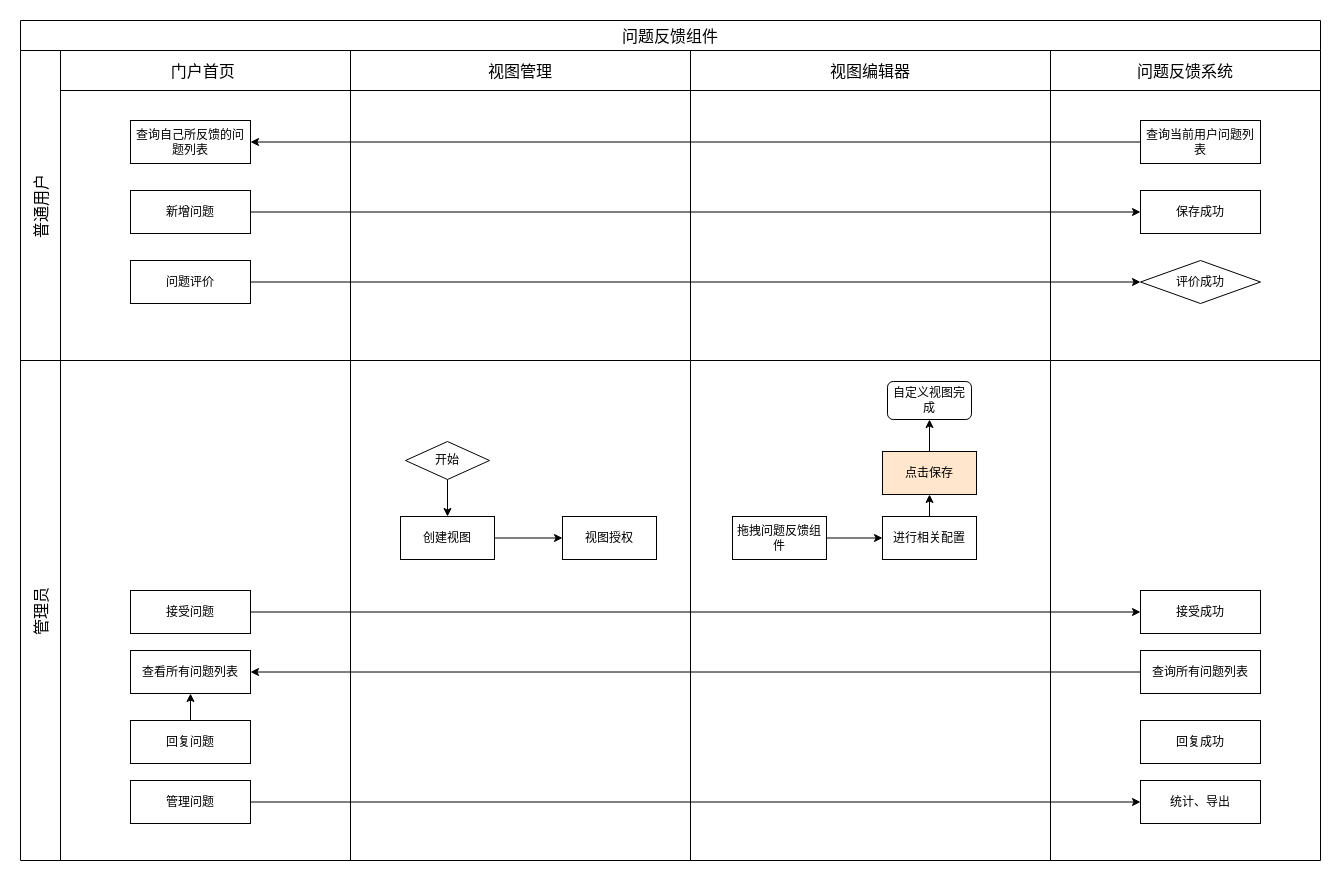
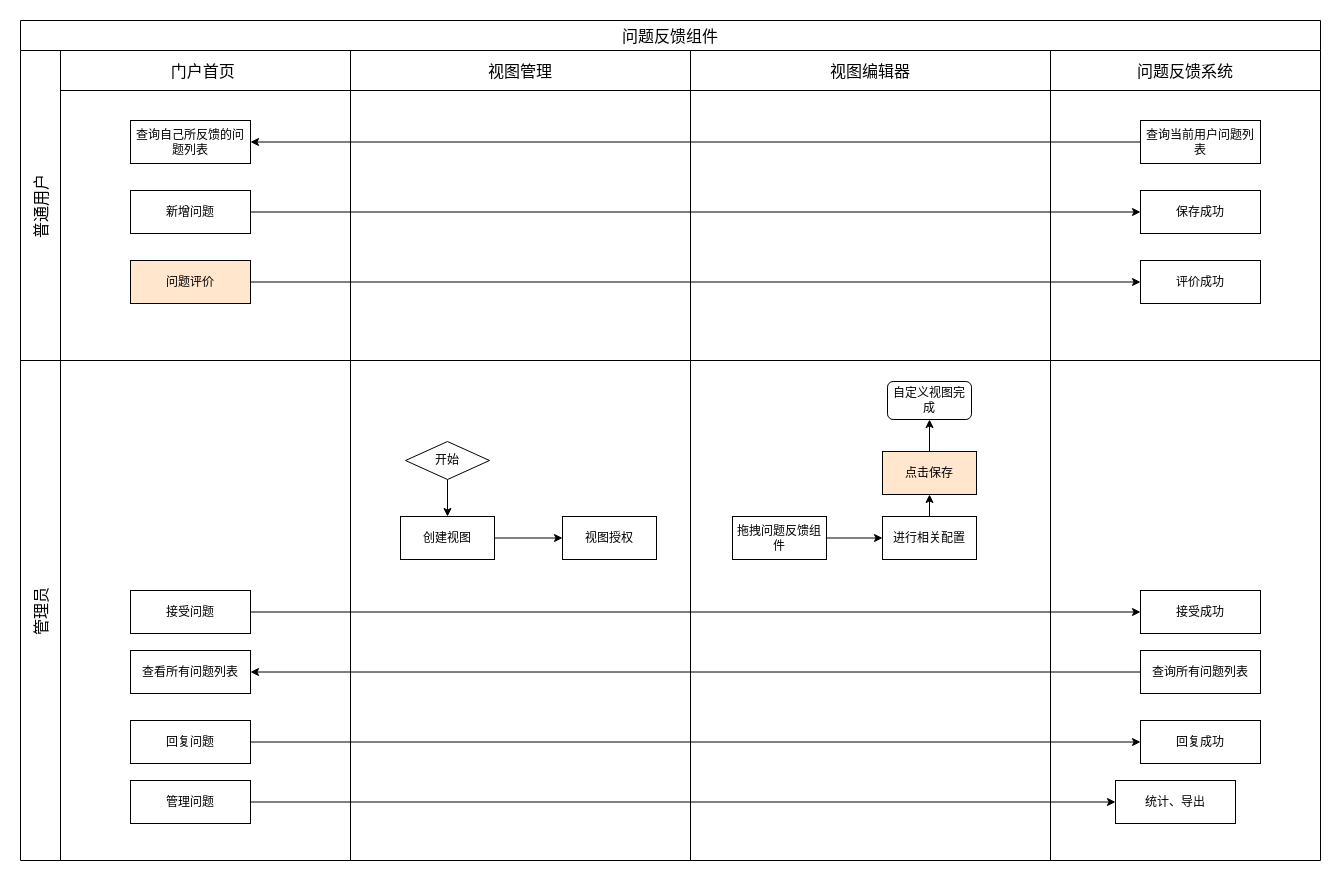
  <mxCell id="0" />
  <mxCell id="1" parent="0" />
  <mxCell id="2" value="问题反馈组件" style="shape=table;childLayout=tableLayout;startSize=30;collapsible=0;recursiveResize=0;expand=0;fontSize=16;" parent="1" vertex="1"><mxGeometry x="20" y="20" width="1300" height="840" as="geometry" /></mxCell>
  <mxCell id="3" value="普通用户" style="shape=tableRow;horizontal=0;swimlaneHead=0;swimlaneBody=0;top=0;left=0;strokeColor=inherit;bottom=0;right=0;dropTarget=0;fontStyle=0;fillColor=none;points=[[0,0.5],[1,0.5]];portConstraint=eastwest;startSize=40;collapsible=0;recursiveResize=0;expand=0;fontSize=16;" parent="2" vertex="1"><mxGeometry y="30" width="1300" height="310" as="geometry" /></mxCell>
  <mxCell id="4" value="门户首页 " style="swimlane;swimlaneHead=0;swimlaneBody=0;fontStyle=0;strokeColor=inherit;connectable=0;fillColor=none;startSize=40;collapsible=0;recursiveResize=0;expand=0;fontSize=16;" parent="3" vertex="1"><mxGeometry x="40" width="290" height="310" as="geometry"><mxRectangle width="290" height="310" as="alternateBounds" /></mxGeometry></mxCell>
  <mxCell id="5" value="查询自己所反馈的问题列表" style="rounded=0;whiteSpace=wrap;html=1;" parent="4" vertex="1"><mxGeometry x="70" y="70" width="120" height="43" as="geometry" /></mxCell>
  <mxCell id="6" value="新增问题" style="rounded=0;whiteSpace=wrap;html=1;" parent="4" vertex="1"><mxGeometry x="70" y="140" width="120" height="43" as="geometry" /></mxCell>
- <mxCell id="7" value="问题评价" style="rounded=0;whiteSpace=wrap;html=1;" vertex="1" parent="4"><mxGeometry x="70" y="210" width="120" height="43" as="geometry" /></mxCell>
+ <mxCell id="7" value="问题评价" style="rounded=0;whiteSpace=wrap;html=1;fillColor=#ffe6cc;" vertex="1" parent="4"><mxGeometry x="70" y="210" width="120" height="43" as="geometry" /></mxCell>
  <mxCell id="8" value="视图管理" style="swimlane;swimlaneHead=0;swimlaneBody=0;fontStyle=0;strokeColor=inherit;connectable=0;fillColor=none;startSize=40;collapsible=0;recursiveResize=0;expand=0;fontSize=16;" parent="3" vertex="1"><mxGeometry x="330" width="340" height="310" as="geometry"><mxRectangle width="340" height="310" as="alternateBounds" /></mxGeometry></mxCell>
  <mxCell id="9" value="视图编辑器" style="swimlane;swimlaneHead=0;swimlaneBody=0;fontStyle=0;strokeColor=inherit;connectable=0;fillColor=none;startSize=40;collapsible=0;recursiveResize=0;expand=0;fontSize=16;" parent="3" vertex="1"><mxGeometry x="670" width="360" height="310" as="geometry"><mxRectangle width="360" height="310" as="alternateBounds" /></mxGeometry></mxCell>
  <mxCell id="10" value="问题反馈系统" style="swimlane;swimlaneHead=0;swimlaneBody=0;fontStyle=0;strokeColor=inherit;connectable=0;fillColor=none;startSize=40;collapsible=0;recursiveResize=0;expand=0;fontSize=16;" parent="3" vertex="1"><mxGeometry x="1030" width="270" height="310" as="geometry"><mxRectangle width="270" height="310" as="alternateBounds" /></mxGeometry></mxCell>
  <mxCell id="11" value="查询当前用户问题列表" style="rounded=0;whiteSpace=wrap;html=1;" parent="10" vertex="1"><mxGeometry x="90" y="70" width="120" height="43" as="geometry" /></mxCell>
  <mxCell id="12" value="保存成功" style="rounded=0;whiteSpace=wrap;html=1;" parent="10" vertex="1"><mxGeometry x="90" y="140" width="120" height="43" as="geometry" /></mxCell>
- <mxCell id="13" value="评价成功" style="rhombus;whiteSpace=wrap;html=1;" vertex="1" parent="10"><mxGeometry x="90" y="210" width="120" height="43" as="geometry" /></mxCell>
+ <mxCell id="13" value="评价成功" style="rounded=0;whiteSpace=wrap;html=1;" vertex="1" parent="10"><mxGeometry x="90" y="210" width="120" height="43" as="geometry" /></mxCell>
  <mxCell id="14" style="edgeStyle=orthogonalEdgeStyle;rounded=0;orthogonalLoop=1;jettySize=auto;html=1;entryX=1;entryY=0.5;entryDx=0;entryDy=0;" parent="3" source="11" target="5" edge="1"><mxGeometry relative="1" as="geometry" /></mxCell>
  <mxCell id="15" style="edgeStyle=orthogonalEdgeStyle;rounded=0;orthogonalLoop=1;jettySize=auto;html=1;entryX=0;entryY=0.5;entryDx=0;entryDy=0;" edge="1" parent="3" source="6" target="12"><mxGeometry relative="1" as="geometry" /></mxCell>
  <mxCell id="16" style="edgeStyle=orthogonalEdgeStyle;rounded=0;orthogonalLoop=1;jettySize=auto;html=1;entryX=0;entryY=0.5;entryDx=0;entryDy=0;" edge="1" parent="3" source="7" target="13"><mxGeometry relative="1" as="geometry" /></mxCell>
  <mxCell id="17" value="管理员" style="shape=tableRow;horizontal=0;swimlaneHead=0;swimlaneBody=0;top=0;left=0;strokeColor=inherit;bottom=0;right=0;dropTarget=0;fontStyle=0;fillColor=none;points=[[0,0.5],[1,0.5]];portConstraint=eastwest;startSize=40;collapsible=0;recursiveResize=0;expand=0;fontSize=16;" parent="2" vertex="1"><mxGeometry y="340" width="1300" height="500" as="geometry" /></mxCell>
  <mxCell id="18" value="" style="swimlane;swimlaneHead=0;swimlaneBody=0;fontStyle=0;connectable=0;strokeColor=inherit;fillColor=none;startSize=0;collapsible=0;recursiveResize=0;expand=0;fontSize=16;" parent="17" vertex="1"><mxGeometry x="40" width="290" height="500" as="geometry"><mxRectangle width="290" height="500" as="alternateBounds" /></mxGeometry></mxCell>
  <mxCell id="19" style="swimlane;swimlaneHead=0;swimlaneBody=0;fontStyle=0;connectable=0;strokeColor=inherit;fillColor=none;startSize=0;collapsible=0;recursiveResize=0;expand=0;fontSize=16;" parent="17" vertex="1"><mxGeometry x="330" width="340" height="500" as="geometry"><mxRectangle width="340" height="500" as="alternateBounds" /></mxGeometry></mxCell>
  <mxCell id="20" value="" style="group" parent="19" vertex="1" connectable="0"><mxGeometry x="50" y="21" width="576" height="178" as="geometry" /></mxCell>
  <mxCell id="21" value="自定义视图完成" style="rounded=1;whiteSpace=wrap;html=1;" parent="20" vertex="1"><mxGeometry x="487" width="84" height="38" as="geometry" /></mxCell>
  <mxCell id="22" value="创建视图" style="rounded=0;whiteSpace=wrap;html=1;" parent="20" vertex="1"><mxGeometry y="135" width="94" height="43" as="geometry" /></mxCell>
  <mxCell id="23" value="开始" style="rhombus;whiteSpace=wrap;html=1;" parent="20" vertex="1"><mxGeometry x="5" y="60" width="84" height="38" as="geometry" /></mxCell>
  <mxCell id="24" value="视图授权" style="rounded=0;whiteSpace=wrap;html=1;" parent="20" vertex="1"><mxGeometry x="162" y="135" width="94" height="43" as="geometry" /></mxCell>
  <mxCell id="25" value="拖拽问题反馈组件" style="rounded=0;whiteSpace=wrap;html=1;" parent="20" vertex="1"><mxGeometry x="332" y="135" width="94" height="43" as="geometry" /></mxCell>
  <mxCell id="26" value="进行相关配置" style="rounded=0;whiteSpace=wrap;html=1;" parent="20" vertex="1"><mxGeometry x="482" y="135" width="94" height="43" as="geometry" /></mxCell>
  <mxCell id="27" value="点击保存" style="rounded=0;whiteSpace=wrap;html=1;fillColor=#ffe6cc;" parent="20" vertex="1"><mxGeometry x="482" y="70" width="94" height="43" as="geometry" /></mxCell>
  <mxCell id="28" style="edgeStyle=orthogonalEdgeStyle;rounded=0;orthogonalLoop=1;jettySize=auto;html=1;entryX=0.5;entryY=0;entryDx=0;entryDy=0;" parent="20" source="23" target="22" edge="1"><mxGeometry relative="1" as="geometry" /></mxCell>
  <mxCell id="29" style="edgeStyle=orthogonalEdgeStyle;rounded=0;orthogonalLoop=1;jettySize=auto;html=1;entryX=0;entryY=0.5;entryDx=0;entryDy=0;" parent="20" source="22" target="24" edge="1"><mxGeometry relative="1" as="geometry" /></mxCell>
  <mxCell id="30" style="edgeStyle=orthogonalEdgeStyle;rounded=0;orthogonalLoop=1;jettySize=auto;html=1;entryX=0;entryY=0.5;entryDx=0;entryDy=0;" parent="20" source="25" target="26" edge="1"><mxGeometry relative="1" as="geometry" /></mxCell>
  <mxCell id="31" value="" style="edgeStyle=orthogonalEdgeStyle;rounded=0;orthogonalLoop=1;jettySize=auto;html=1;" parent="20" source="27" target="21" edge="1"><mxGeometry relative="1" as="geometry" /></mxCell>
  <mxCell id="32" style="edgeStyle=orthogonalEdgeStyle;rounded=0;orthogonalLoop=1;jettySize=auto;html=1;entryX=0.5;entryY=1;entryDx=0;entryDy=0;" parent="20" source="26" target="27" edge="1"><mxGeometry relative="1" as="geometry" /></mxCell>
  <mxCell id="33" style="swimlane;swimlaneHead=0;swimlaneBody=0;fontStyle=0;connectable=0;strokeColor=inherit;fillColor=none;startSize=0;collapsible=0;recursiveResize=0;expand=0;fontSize=16;" parent="17" vertex="1"><mxGeometry x="670" width="360" height="500" as="geometry"><mxRectangle width="360" height="500" as="alternateBounds" /></mxGeometry></mxCell>
  <mxCell id="34" value="" style="swimlane;swimlaneHead=0;swimlaneBody=0;fontStyle=0;connectable=0;strokeColor=inherit;fillColor=none;startSize=0;collapsible=0;recursiveResize=0;expand=0;fontSize=16;" parent="17" vertex="1"><mxGeometry x="1030" width="270" height="500" as="geometry"><mxRectangle width="270" height="500" as="alternateBounds" /></mxGeometry></mxCell>
  <mxCell id="35" value="查看所有问题列表" style="rounded=0;whiteSpace=wrap;html=1;" parent="34" vertex="1"><mxGeometry x="-920" y="290" width="120" height="43" as="geometry" /></mxCell>
  <mxCell id="36" value="回复问题" style="rounded=0;whiteSpace=wrap;html=1;" parent="34" vertex="1"><mxGeometry x="-920" y="360" width="120" height="43" as="geometry" /></mxCell>
  <mxCell id="37" value="管理问题" style="rounded=0;whiteSpace=wrap;html=1;" parent="34" vertex="1"><mxGeometry x="-920" y="420" width="120" height="43" as="geometry" /></mxCell>
  <mxCell id="38" value="接受问题" style="rounded=0;whiteSpace=wrap;html=1;" parent="34" vertex="1"><mxGeometry x="-920" y="230" width="120" height="43" as="geometry" /></mxCell>
  <mxCell id="39" value="查询所有问题列表" style="rounded=0;whiteSpace=wrap;html=1;" parent="34" vertex="1"><mxGeometry x="90" y="290" width="120" height="43" as="geometry" /></mxCell>
  <mxCell id="40" value="回复成功" style="rounded=0;whiteSpace=wrap;html=1;" parent="34" vertex="1"><mxGeometry x="90" y="360" width="120" height="43" as="geometry" /></mxCell>
- <mxCell id="41" value="统计、导出" style="rounded=0;whiteSpace=wrap;html=1;" parent="34" vertex="1"><mxGeometry x="90" y="420" width="120" height="43" as="geometry" /></mxCell>
+ <mxCell id="41" value="统计、导出" style="rounded=0;whiteSpace=wrap;html=1;" parent="34" vertex="1"><mxGeometry x="65" y="420" width="120" height="43" as="geometry" /></mxCell>
  <mxCell id="42" value="接受成功" style="rounded=0;whiteSpace=wrap;html=1;" parent="34" vertex="1"><mxGeometry x="90" y="230" width="120" height="43" as="geometry" /></mxCell>
  <mxCell id="43" style="edgeStyle=orthogonalEdgeStyle;rounded=0;orthogonalLoop=1;jettySize=auto;html=1;entryX=1;entryY=0.5;entryDx=0;entryDy=0;" parent="34" source="39" target="35" edge="1"><mxGeometry relative="1" as="geometry" /></mxCell>
- <mxCell id="44" style="edgeStyle=orthogonalEdgeStyle;rounded=0;orthogonalLoop=1;jettySize=auto;html=1;" parent="34" source="36" target="35" edge="1"><mxGeometry relative="1" as="geometry" /></mxCell>
+ <mxCell id="44" style="edgeStyle=orthogonalEdgeStyle;rounded=0;orthogonalLoop=1;jettySize=auto;html=1;entryX=0;entryY=0.5;entryDx=0;entryDy=0;" parent="34" source="36" target="40" edge="1"><mxGeometry relative="1" as="geometry" /></mxCell>
  <mxCell id="45" style="edgeStyle=orthogonalEdgeStyle;rounded=0;orthogonalLoop=1;jettySize=auto;html=1;entryX=0;entryY=0.5;entryDx=0;entryDy=0;" parent="34" source="37" target="41" edge="1"><mxGeometry relative="1" as="geometry" /></mxCell>
  <mxCell id="46" style="edgeStyle=orthogonalEdgeStyle;rounded=0;orthogonalLoop=1;jettySize=auto;html=1;entryX=0;entryY=0.5;entryDx=0;entryDy=0;" parent="34" source="38" target="42" edge="1"><mxGeometry relative="1" as="geometry" /></mxCell>
